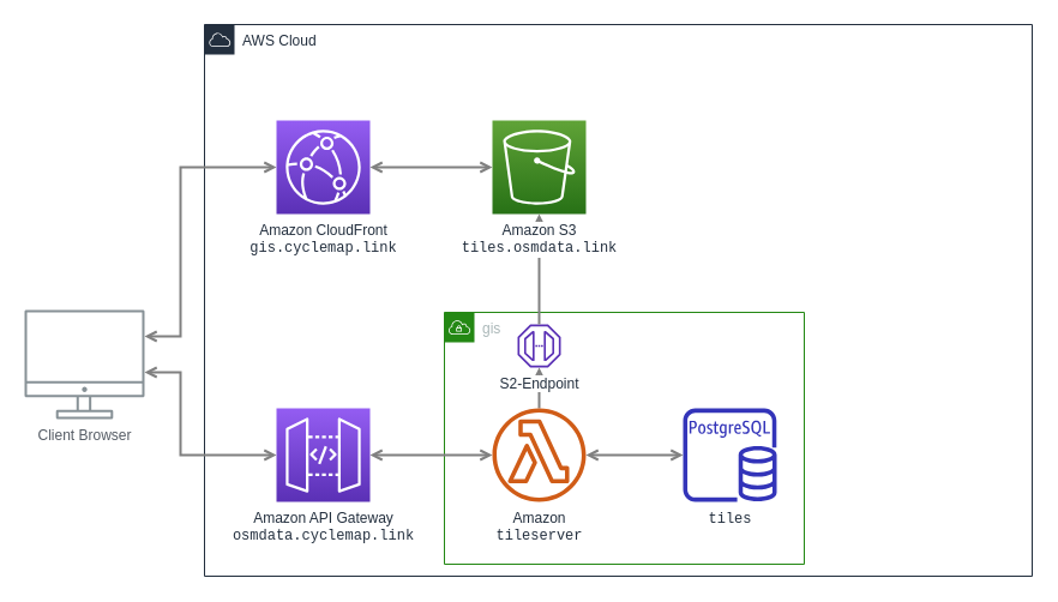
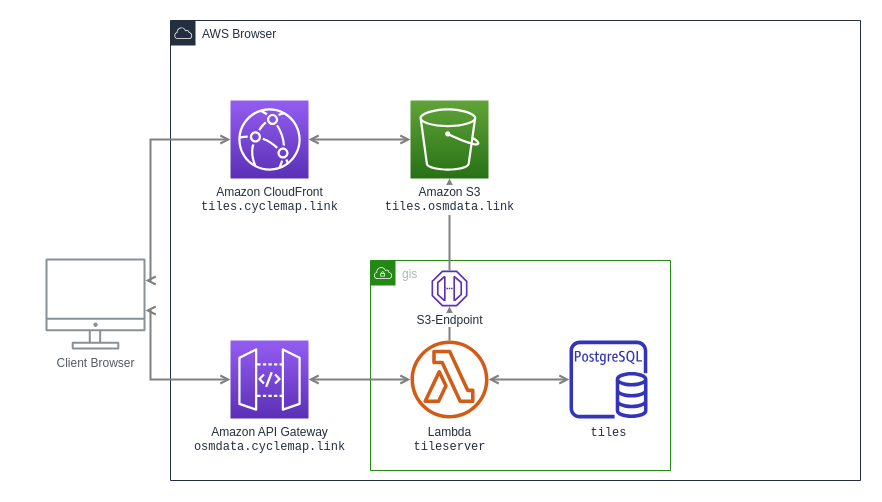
  <mxCell id="0" />
  <mxCell id="1" parent="0" />
- <mxCell id="2" value="AWS Cloud" style="points=[[0,0],[0.25,0],[0.5,0],[0.75,0],[1,0],[1,0.25],[1,0.5],[1,0.75],[1,1],[0.75,1],[0.5,1],[0.25,1],[0,1],[0,0.75],[0,0.5],[0,0.25]];outlineConnect=0;gradientColor=none;html=1;whiteSpace=wrap;fontSize=12;fontStyle=0;shape=mxgraph.aws4.group;grIcon=mxgraph.aws4.group_aws_cloud;strokeColor=#232F3E;fillColor=none;verticalAlign=top;align=left;spacingLeft=30;fontColor=#232F3E;dashed=0;" vertex="1" parent="1"><mxGeometry x="170" y="20" width="690" height="460" as="geometry" /></mxCell>
+ <mxCell id="2" value="AWS Browser" style="points=[[0,0],[0.25,0],[0.5,0],[0.75,0],[1,0],[1,0.25],[1,0.5],[1,0.75],[1,1],[0.75,1],[0.5,1],[0.25,1],[0,1],[0,0.75],[0,0.5],[0,0.25]];outlineConnect=0;gradientColor=none;html=1;whiteSpace=wrap;fontSize=12;fontStyle=0;shape=mxgraph.aws4.group;grIcon=mxgraph.aws4.group_aws_cloud;strokeColor=#232F3E;fillColor=none;verticalAlign=top;align=left;spacingLeft=30;fontColor=#232F3E;dashed=0;" vertex="1" parent="1"><mxGeometry x="170" y="20" width="690" height="460" as="geometry" /></mxCell>
  <mxCell id="3" value="gis" style="points=[[0,0],[0.25,0],[0.5,0],[0.75,0],[1,0],[1,0.25],[1,0.5],[1,0.75],[1,1],[0.75,1],[0.5,1],[0.25,1],[0,1],[0,0.75],[0,0.5],[0,0.25]];outlineConnect=0;gradientColor=none;html=1;whiteSpace=wrap;fontSize=12;fontStyle=0;shape=mxgraph.aws4.group;grIcon=mxgraph.aws4.group_vpc;strokeColor=#248814;fillColor=none;verticalAlign=top;align=left;spacingLeft=30;fontColor=#AAB7B8;dashed=0;" vertex="1" parent="1"><mxGeometry x="370" y="260" width="300" height="210" as="geometry" /></mxCell>
  <mxCell id="4" style="edgeStyle=orthogonalEdgeStyle;rounded=0;orthogonalLoop=1;jettySize=auto;html=1;startArrow=open;startFill=0;endArrow=open;endFill=0;strokeWidth=2;strokeColor=#808080;" parent="1" source="7" target="11" edge="1"><mxGeometry relative="1" as="geometry"><Array as="points"><mxPoint x="150" y="280" /><mxPoint x="150" y="139" /></Array></mxGeometry></mxCell>
  <mxCell id="5" style="edgeStyle=orthogonalEdgeStyle;rounded=0;orthogonalLoop=1;jettySize=auto;html=1;startArrow=open;startFill=0;endArrow=open;endFill=0;strokeWidth=2;strokeColor=#808080;" parent="1" source="8" target="9" edge="1"><mxGeometry relative="1" as="geometry"><Array as="points" /></mxGeometry></mxCell>
  <mxCell id="6" style="edgeStyle=orthogonalEdgeStyle;rounded=0;orthogonalLoop=1;jettySize=auto;html=1;startArrow=none;startFill=0;endArrow=open;endFill=0;strokeWidth=2;strokeColor=#808080;" parent="1" source="9" target="15" edge="1"><mxGeometry relative="1" as="geometry"><Array as="points" /><mxPoint x="449" y="300" as="targetPoint" /></mxGeometry></mxCell>
- <mxCell id="7" value="Client Browser" style="outlineConnect=0;gradientColor=none;fontColor=#545B64;strokeColor=none;fillColor=#879196;dashed=0;verticalLabelPosition=bottom;verticalAlign=top;align=center;html=1;fontSize=12;fontStyle=0;aspect=fixed;shape=mxgraph.aws4.illustration_desktop;pointerEvents=1;labelBackgroundColor=#ffffff;" parent="1" vertex="1"><mxGeometry x="20" y="258" width="100" height="91" as="geometry" /></mxCell>
+ <mxCell id="7" value="Client Browser" style="outlineConnect=0;gradientColor=none;fontColor=#545B64;strokeColor=none;fillColor=#879196;dashed=0;verticalLabelPosition=bottom;verticalAlign=top;align=center;html=1;fontSize=12;fontStyle=0;aspect=fixed;shape=mxgraph.aws4.illustration_desktop;pointerEvents=1;labelBackgroundColor=#ffffff;" parent="1" vertex="1"><mxGeometry x="45" y="258" width="100" height="91" as="geometry" /></mxCell>
  <mxCell id="8" value="Amazon API Gateway&lt;br&gt;&lt;font face=&quot;Courier New&quot;&gt;osmdata.cyclemap.link&lt;/font&gt;" style="outlineConnect=0;fontColor=#232F3E;gradientColor=#945DF2;gradientDirection=north;fillColor=#5A30B5;strokeColor=#ffffff;dashed=0;verticalLabelPosition=bottom;verticalAlign=top;align=center;fontSize=12;fontStyle=0;aspect=fixed;shape=mxgraph.aws4.resourceIcon;resIcon=mxgraph.aws4.api_gateway;labelBackgroundColor=#ffffff;labelBorderColor=none;html=1;" parent="1" vertex="1"><mxGeometry x="230" y="340" width="78" height="78" as="geometry" /></mxCell>
- <mxCell id="9" value="Amazon&lt;br&gt;&lt;font face=&quot;Courier New&quot;&gt;tileserver&lt;/font&gt;" style="outlineConnect=0;fontColor=#232F3E;gradientColor=none;fillColor=#D05C17;strokeColor=none;dashed=0;verticalLabelPosition=bottom;verticalAlign=top;align=center;html=1;fontSize=12;fontStyle=0;aspect=fixed;pointerEvents=1;shape=mxgraph.aws4.lambda_function;labelBackgroundColor=#ffffff;" parent="1" vertex="1"><mxGeometry x="410" y="340" width="78" height="78" as="geometry" /></mxCell>
+ <mxCell id="9" value="Lambda&lt;br&gt;&lt;font face=&quot;Courier New&quot;&gt;tileserver&lt;/font&gt;" style="outlineConnect=0;fontColor=#232F3E;gradientColor=none;fillColor=#D05C17;strokeColor=none;dashed=0;verticalLabelPosition=bottom;verticalAlign=top;align=center;html=1;fontSize=12;fontStyle=0;aspect=fixed;pointerEvents=1;shape=mxgraph.aws4.lambda_function;labelBackgroundColor=#ffffff;" parent="1" vertex="1"><mxGeometry x="410" y="340" width="78" height="78" as="geometry" /></mxCell>
  <mxCell id="10" value="&lt;font face=&quot;Courier New&quot;&gt;tiles&lt;/font&gt;" style="outlineConnect=0;fontColor=#232F3E;gradientColor=none;fillColor=#3334B9;strokeColor=none;dashed=0;verticalLabelPosition=bottom;verticalAlign=top;align=center;html=1;fontSize=12;fontStyle=0;aspect=fixed;pointerEvents=1;shape=mxgraph.aws4.rds_postgresql_instance;labelBackgroundColor=#ffffff;" vertex="1" parent="1"><mxGeometry x="569" y="340" width="78" height="78" as="geometry" /></mxCell>
- <mxCell id="11" value="&lt;div&gt;Amazon CloudFront&lt;/div&gt;&lt;div&gt;&lt;font face=&quot;Courier New&quot;&gt;gis.cyclemap.link&lt;/font&gt;&lt;br&gt;&lt;/div&gt;" style="outlineConnect=0;fontColor=#232F3E;gradientColor=#945DF2;gradientDirection=north;fillColor=#5A30B5;strokeColor=#ffffff;dashed=0;verticalLabelPosition=bottom;verticalAlign=top;align=center;html=1;fontSize=12;fontStyle=0;aspect=fixed;shape=mxgraph.aws4.resourceIcon;resIcon=mxgraph.aws4.cloudfront;labelBackgroundColor=#ffffff;" vertex="1" parent="1"><mxGeometry x="230" y="100" width="78" height="78" as="geometry" /></mxCell>
+ <mxCell id="11" value="&lt;div&gt;Amazon CloudFront&lt;/div&gt;&lt;div&gt;&lt;font face=&quot;Courier New&quot;&gt;tiles.cyclemap.link&lt;/font&gt;&lt;br&gt;&lt;/div&gt;" style="outlineConnect=0;fontColor=#232F3E;gradientColor=#945DF2;gradientDirection=north;fillColor=#5A30B5;strokeColor=#ffffff;dashed=0;verticalLabelPosition=bottom;verticalAlign=top;align=center;html=1;fontSize=12;fontStyle=0;aspect=fixed;shape=mxgraph.aws4.resourceIcon;resIcon=mxgraph.aws4.cloudfront;labelBackgroundColor=#ffffff;" vertex="1" parent="1"><mxGeometry x="230" y="100" width="78" height="78" as="geometry" /></mxCell>
  <mxCell id="12" style="edgeStyle=orthogonalEdgeStyle;rounded=0;orthogonalLoop=1;jettySize=auto;html=1;startArrow=open;startFill=0;endArrow=open;endFill=0;strokeWidth=2;strokeColor=#808080;" edge="1" parent="1" source="9" target="10"><mxGeometry relative="1" as="geometry"><Array as="points" /><mxPoint x="487" y="356.333" as="sourcePoint" /><mxPoint x="598.5" y="349.667" as="targetPoint" /></mxGeometry></mxCell>
  <mxCell id="13" style="edgeStyle=orthogonalEdgeStyle;rounded=0;orthogonalLoop=1;jettySize=auto;html=1;startArrow=open;startFill=0;endArrow=open;endFill=0;strokeWidth=2;strokeColor=#808080;" edge="1" parent="1" source="7" target="8"><mxGeometry relative="1" as="geometry"><Array as="points"><mxPoint x="150" y="310" /><mxPoint x="150" y="379" /></Array><mxPoint x="110" y="289.667" as="sourcePoint" /><mxPoint x="240" y="228.833" as="targetPoint" /></mxGeometry></mxCell>
  <mxCell id="14" style="edgeStyle=orthogonalEdgeStyle;rounded=0;orthogonalLoop=1;jettySize=auto;html=1;startArrow=open;startFill=0;endArrow=open;endFill=0;strokeWidth=2;strokeColor=#808080;" edge="1" parent="1" source="11" target="17"><mxGeometry relative="1" as="geometry"><Array as="points" /><mxPoint x="308.05" y="218.76" as="sourcePoint" /><mxPoint x="390.05" y="218.76" as="targetPoint" /></mxGeometry></mxCell>
- <mxCell id="15" value="S2-Endpoint" style="outlineConnect=0;fontColor=#232F3E;gradientColor=none;fillColor=#5A30B5;strokeColor=none;dashed=0;verticalLabelPosition=bottom;verticalAlign=top;align=center;html=1;fontSize=12;fontStyle=0;aspect=fixed;pointerEvents=1;shape=mxgraph.aws4.endpoint;labelBackgroundColor=#ffffff;" vertex="1" parent="1"><mxGeometry x="431" y="270" width="36" height="36" as="geometry" /></mxCell>
+ <mxCell id="15" value="S3-Endpoint" style="outlineConnect=0;fontColor=#232F3E;gradientColor=none;fillColor=#5A30B5;strokeColor=none;dashed=0;verticalLabelPosition=bottom;verticalAlign=top;align=center;html=1;fontSize=12;fontStyle=0;aspect=fixed;pointerEvents=1;shape=mxgraph.aws4.endpoint;labelBackgroundColor=#ffffff;" vertex="1" parent="1"><mxGeometry x="431" y="270" width="36" height="36" as="geometry" /></mxCell>
  <mxCell id="16" style="edgeStyle=orthogonalEdgeStyle;rounded=0;orthogonalLoop=1;jettySize=auto;html=1;startArrow=none;startFill=0;endArrow=open;endFill=0;strokeWidth=2;strokeColor=#808080;" edge="1" parent="1" source="15" target="17"><mxGeometry relative="1" as="geometry"><Array as="points" /><mxPoint x="459" y="350" as="sourcePoint" /><mxPoint x="459" y="316" as="targetPoint" /></mxGeometry></mxCell>
  <mxCell id="17" value="Amazon S3&lt;br&gt;&lt;div&gt;&lt;font face=&quot;Courier New&quot;&gt;tiles.osmdata.link&lt;/font&gt;&lt;br&gt;&lt;/div&gt;" style="outlineConnect=0;fontColor=#232F3E;gradientColor=#60A337;gradientDirection=north;fillColor=#277116;strokeColor=#ffffff;dashed=0;verticalLabelPosition=bottom;verticalAlign=top;align=center;html=1;fontSize=12;fontStyle=0;aspect=fixed;shape=mxgraph.aws4.resourceIcon;resIcon=mxgraph.aws4.s3;labelBackgroundColor=#ffffff;fontFamily=Helvetica;" parent="1" vertex="1"><mxGeometry x="410" y="100" width="78" height="78" as="geometry" /></mxCell>
